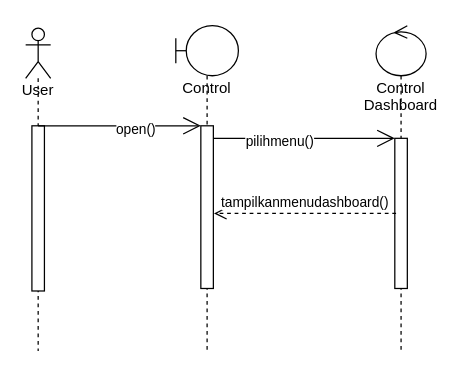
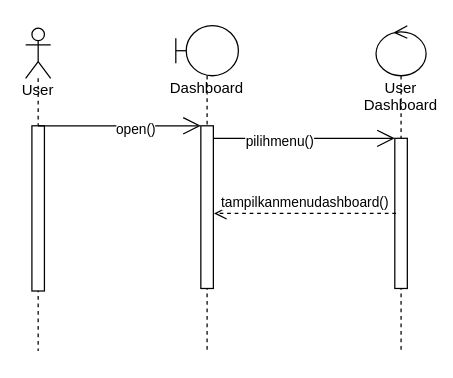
  <mxCell id="0" />
  <mxCell id="1" parent="0" />
  <mxCell id="2" value="User" style="shape=umlLifeline;participant=umlActor;perimeter=lifelinePerimeter;whiteSpace=wrap;html=1;container=1;collapsible=0;recursiveResize=0;verticalAlign=top;spacingTop=36;outlineConnect=0;" parent="1" vertex="1"><mxGeometry x="20" y="22" width="20" height="258" as="geometry" /></mxCell>
  <mxCell id="3" value="" style="html=1;points=[];perimeter=orthogonalPerimeter;" parent="2" vertex="1"><mxGeometry x="5" y="78" width="10" height="132" as="geometry" /></mxCell>
- <mxCell id="4" value="Control" style="shape=umlLifeline;participant=umlBoundary;perimeter=lifelinePerimeter;whiteSpace=wrap;html=1;container=1;collapsible=0;recursiveResize=0;verticalAlign=top;spacingTop=36;outlineConnect=0;" parent="1" vertex="1"><mxGeometry x="140" y="20" width="50" height="260" as="geometry" /></mxCell>
+ <mxCell id="4" value="Dashboard" style="shape=umlLifeline;participant=umlBoundary;perimeter=lifelinePerimeter;whiteSpace=wrap;html=1;container=1;collapsible=0;recursiveResize=0;verticalAlign=top;spacingTop=36;outlineConnect=0;" parent="1" vertex="1"><mxGeometry x="140" y="20" width="50" height="260" as="geometry" /></mxCell>
  <mxCell id="5" value="" style="html=1;points=[];perimeter=orthogonalPerimeter;" parent="4" vertex="1"><mxGeometry x="20" y="80" width="10" height="130" as="geometry" /></mxCell>
  <mxCell id="6" value="" style="endArrow=open;endFill=1;endSize=12;html=1;rounded=0;" parent="4" edge="1"><mxGeometry width="160" relative="1" as="geometry"><mxPoint x="-110" y="80" as="sourcePoint" /><mxPoint x="20" y="80" as="targetPoint" /></mxGeometry></mxCell>
  <mxCell id="7" value="open()" style="edgeLabel;html=1;align=center;verticalAlign=middle;resizable=0;points=[];" parent="6" vertex="1" connectable="0"><mxGeometry x="0.185" y="-2" relative="1" as="geometry"><mxPoint as="offset" /></mxGeometry></mxCell>
- <mxCell id="8" value="Control Dashboard" style="shape=umlLifeline;participant=umlControl;perimeter=lifelinePerimeter;whiteSpace=wrap;html=1;container=1;collapsible=0;recursiveResize=0;verticalAlign=top;spacingTop=36;outlineConnect=0;" parent="1" vertex="1"><mxGeometry x="300" y="20" width="40" height="260" as="geometry" /></mxCell>
+ <mxCell id="8" value="User Dashboard" style="shape=umlLifeline;participant=umlControl;perimeter=lifelinePerimeter;whiteSpace=wrap;html=1;container=1;collapsible=0;recursiveResize=0;verticalAlign=top;spacingTop=36;outlineConnect=0;" parent="1" vertex="1"><mxGeometry x="300" y="20" width="40" height="260" as="geometry" /></mxCell>
  <mxCell id="9" value="" style="html=1;points=[];perimeter=orthogonalPerimeter;" parent="8" vertex="1"><mxGeometry x="15" y="90" width="10" height="120" as="geometry" /></mxCell>
  <mxCell id="10" value="" style="endArrow=open;endFill=1;endSize=12;html=1;rounded=0;" parent="1" target="9" edge="1"><mxGeometry width="160" relative="1" as="geometry"><mxPoint x="170" y="110" as="sourcePoint" /><mxPoint x="290" y="110" as="targetPoint" /></mxGeometry></mxCell>
  <mxCell id="11" value="pilihmenu()" style="edgeLabel;html=1;align=center;verticalAlign=middle;resizable=0;points=[];" parent="10" vertex="1" connectable="0"><mxGeometry x="-0.283" y="-2" relative="1" as="geometry"><mxPoint as="offset" /></mxGeometry></mxCell>
  <mxCell id="12" value="tampilkanmenudashboard()" style="html=1;verticalAlign=bottom;endArrow=open;dashed=1;endSize=8;rounded=0;" parent="1" edge="1"><mxGeometry relative="1" as="geometry"><mxPoint x="316" y="170" as="sourcePoint" /><mxPoint x="170.5" y="170" as="targetPoint" /></mxGeometry></mxCell>
